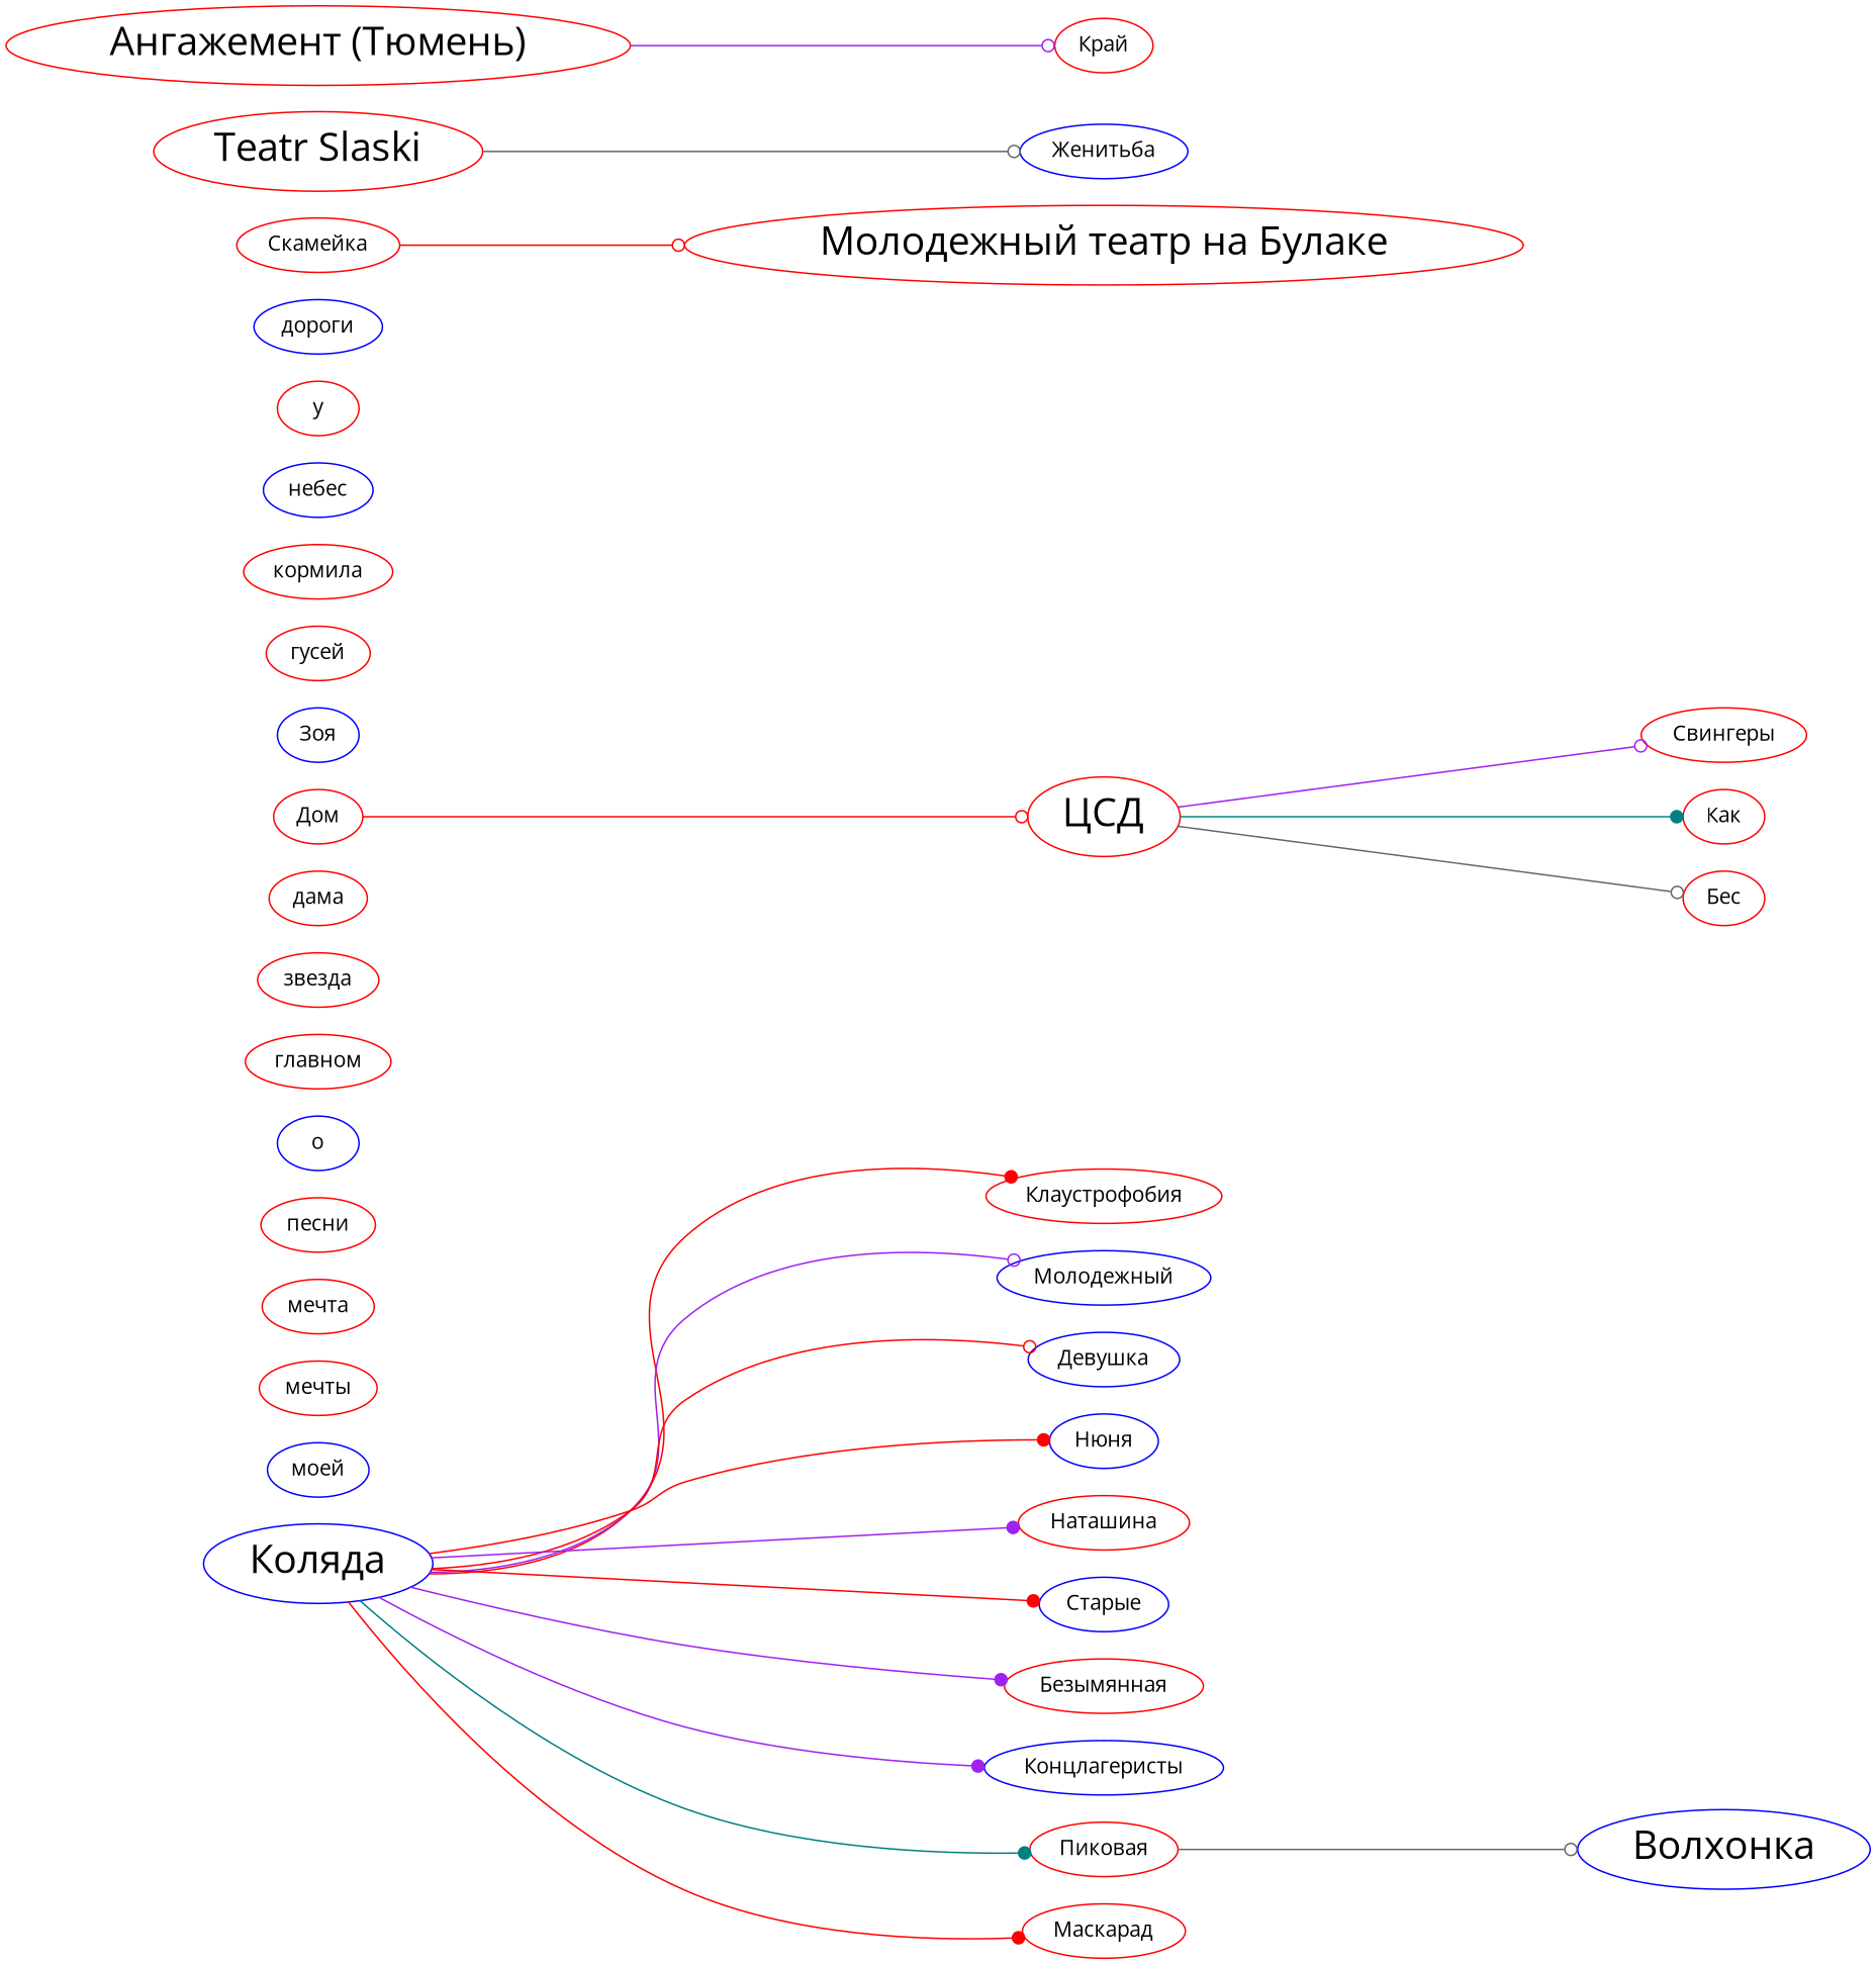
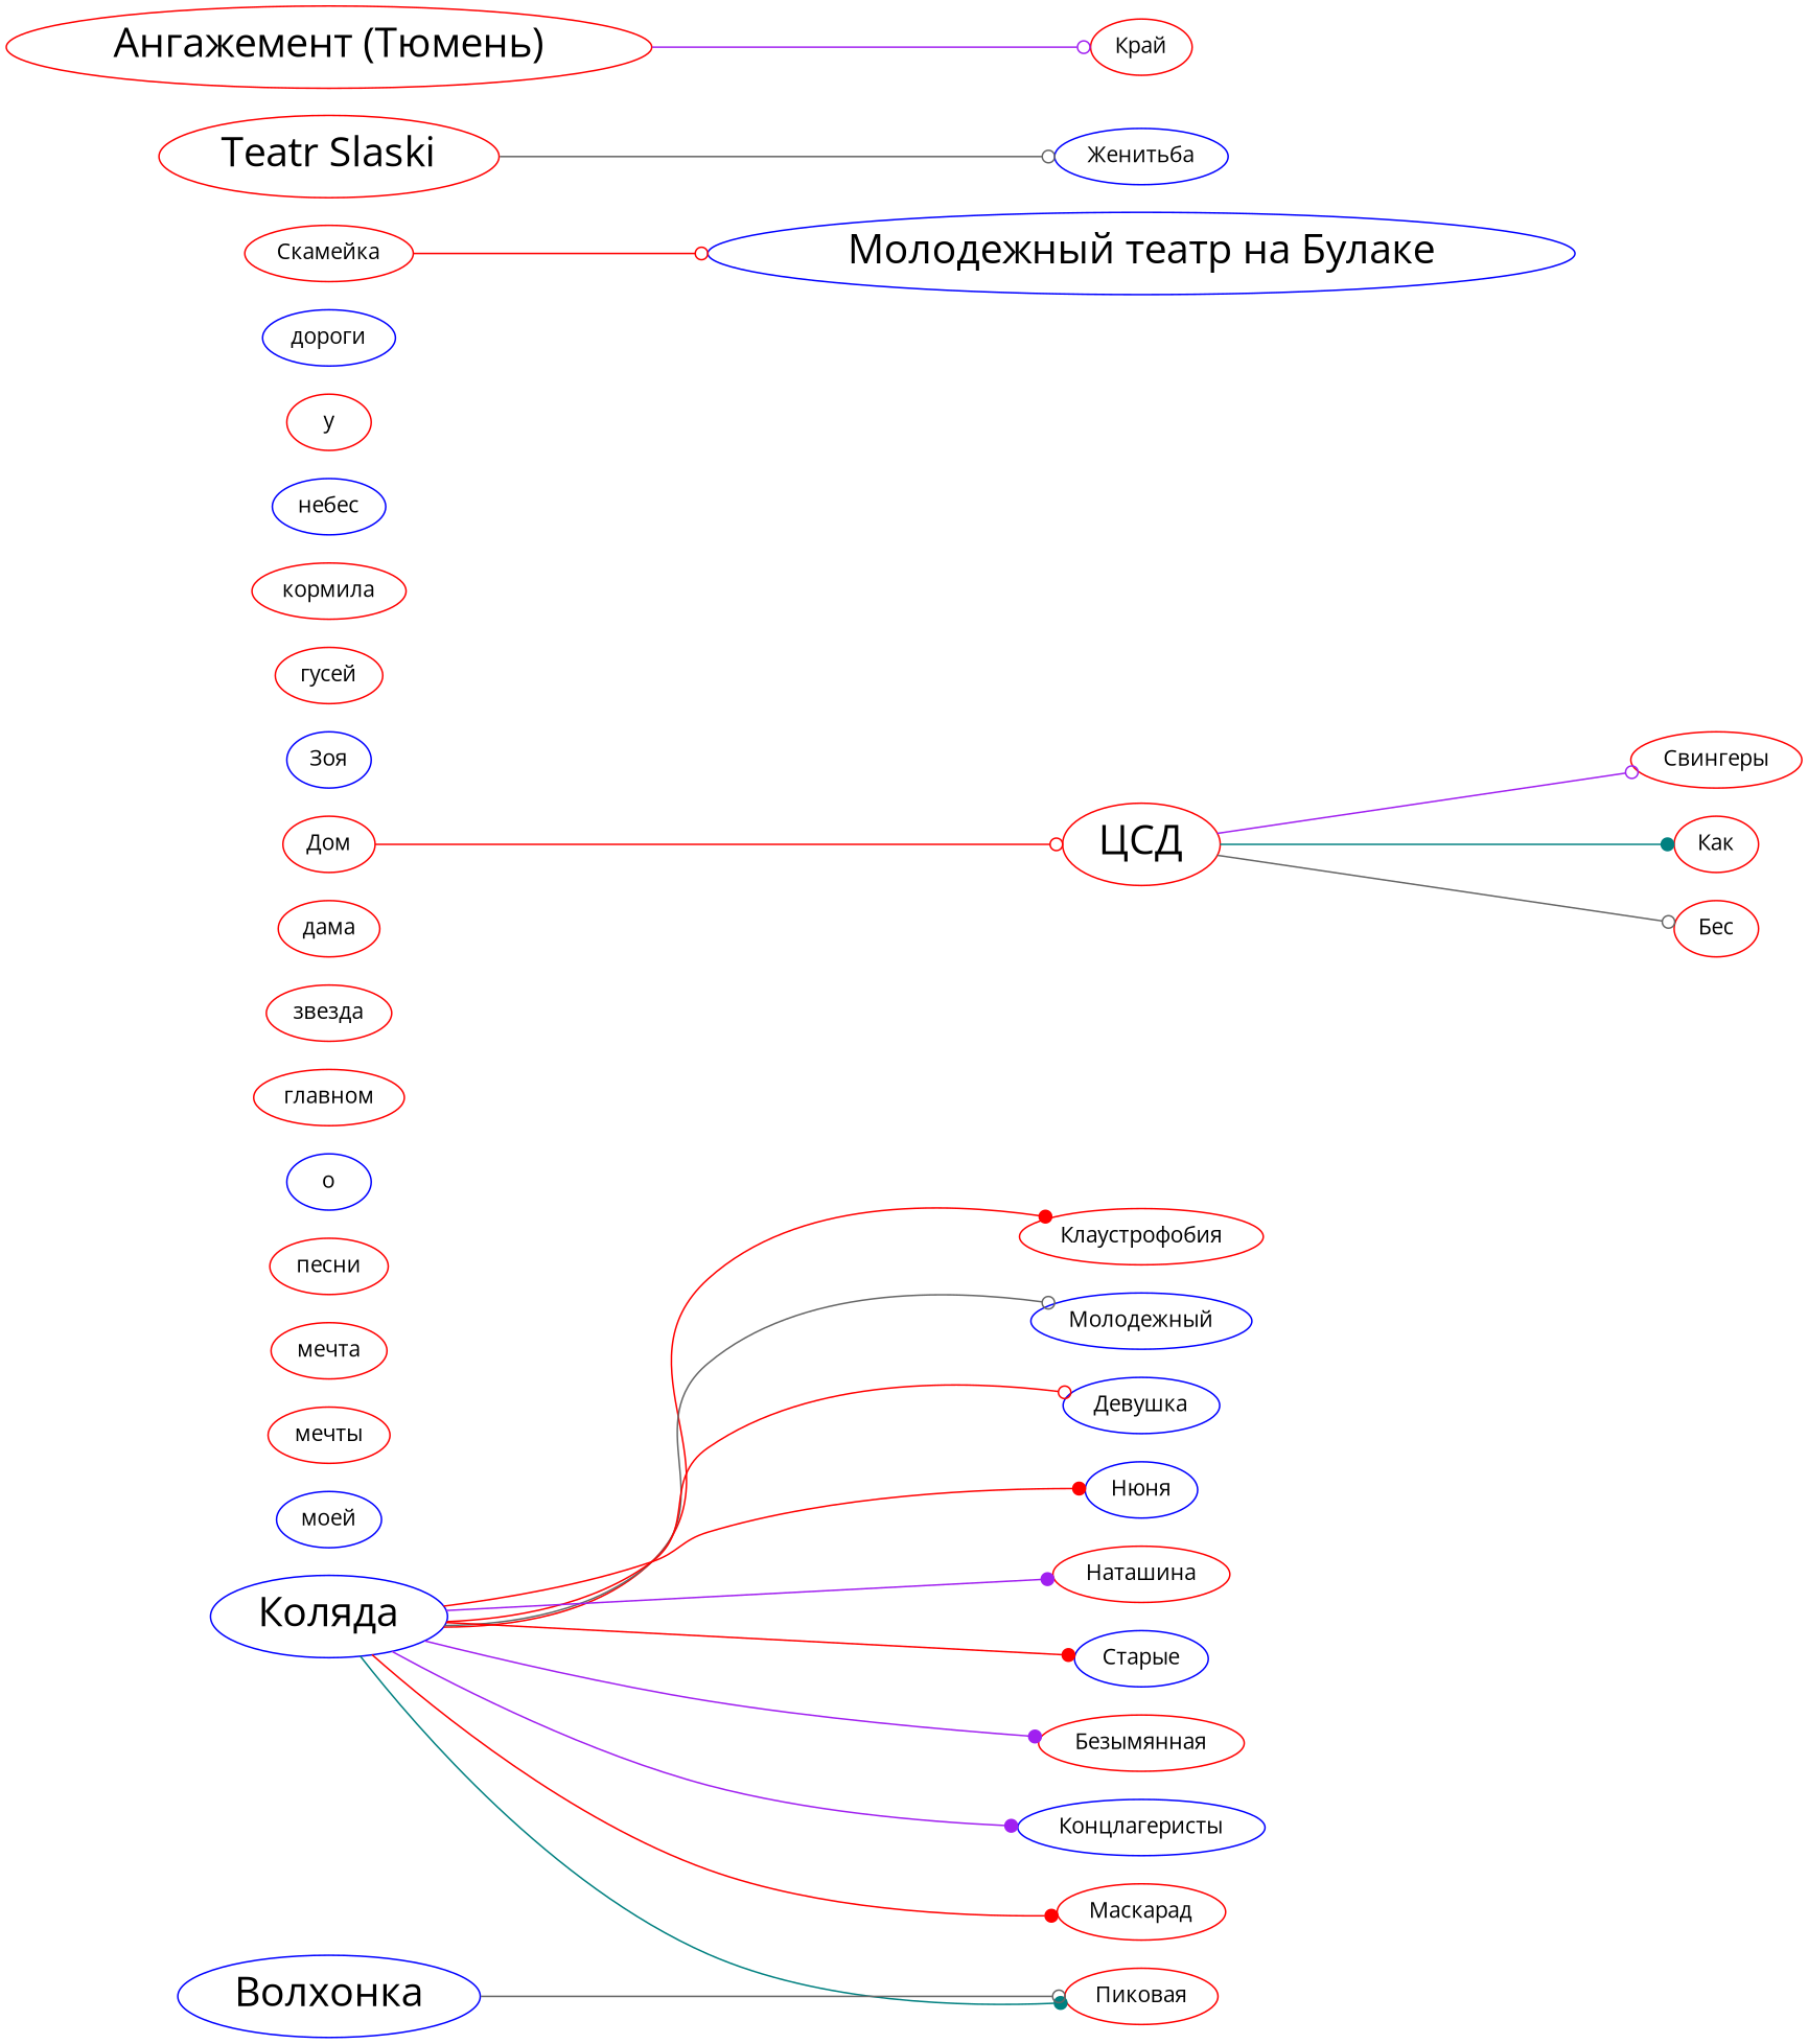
  digraph {
    fontname="Open Sans"
    rankdir=LR
    node [color=red fontname="Open Sans"]
    edge [arrowhead=dot color=red fontname="Open Sans"]
    "Коляда" [color=blue fontsize=26]
    "Клаустрофобия"
    n3 [color=blue label="Молодежный"]
    "Девушка" [color=blue]
    "Нюня" [color=blue]
    "Наташина"
    "Старые" [color=blue]
    "Безымянная"
    "Концлагеристы" [color=blue]
    "Пиковая"
    "Маскарад"
    "моей" [color=blue]
    "мечты"
    "мечта"
    "песни"
    "о" [color=blue]
    "главном"
    "звезда"
    "дама"
    "ЦСД" [fontsize=26]
    "Свингеры"
    "Как"
    "Бес"
    "Дом"
    "Зоя" [color=blue]
    "гусей"
    "кормила"
    "небес" [color=blue]
    "у"
    "дороги" [color=blue]
-   "Молодежный театр на Булаке" [fontsize=26]
+   "Молодежный театр на Булаке" [color=blue fontsize=26]
    "Скамейка"
    "Волхонка" [color=blue fontsize=26]
    "Teatr Slaski" [fontsize=26]
    "Женитьба" [color=blue]
    "Ангажемент (Тюмень)" [fontsize=26]
    "Край"
    "Коляда" -> "Клаустрофобия"
-   "Коляда" -> n3 [arrowhead=odot color=purple]
+   "Коляда" -> n3 [arrowhead=odot color=gray40]
    "Коляда" -> "Девушка" [arrowhead=odot]
    "Коляда" -> "Нюня"
    "Коляда" -> "Наташина" [color=purple]
    "Коляда" -> "Старые"
    "Коляда" -> "Безымянная" [color=purple]
    "Коляда" -> "Концлагеристы" [color=purple]
    "Коляда" -> "Пиковая" [color=teal]
    "Коляда" -> "Маскарад"
    "ЦСД" -> "Свингеры" [arrowhead=odot color=purple]
    "ЦСД" -> "Как" [color=teal]
    "ЦСД" -> "Бес" [arrowhead=odot color=gray40]
    "Дом" -> "ЦСД" [arrowhead=odot]
    "Скамейка" -> "Молодежный театр на Булаке" [arrowhead=odot]
-   "Пиковая" -> "Волхонка" [arrowhead=odot color=gray40]
+   "Волхонка" -> "Пиковая" [arrowhead=odot color=gray40]
    "Teatr Slaski" -> "Женитьба" [arrowhead=odot color=gray40]
    "Ангажемент (Тюмень)" -> "Край" [arrowhead=odot color=purple]
  }
